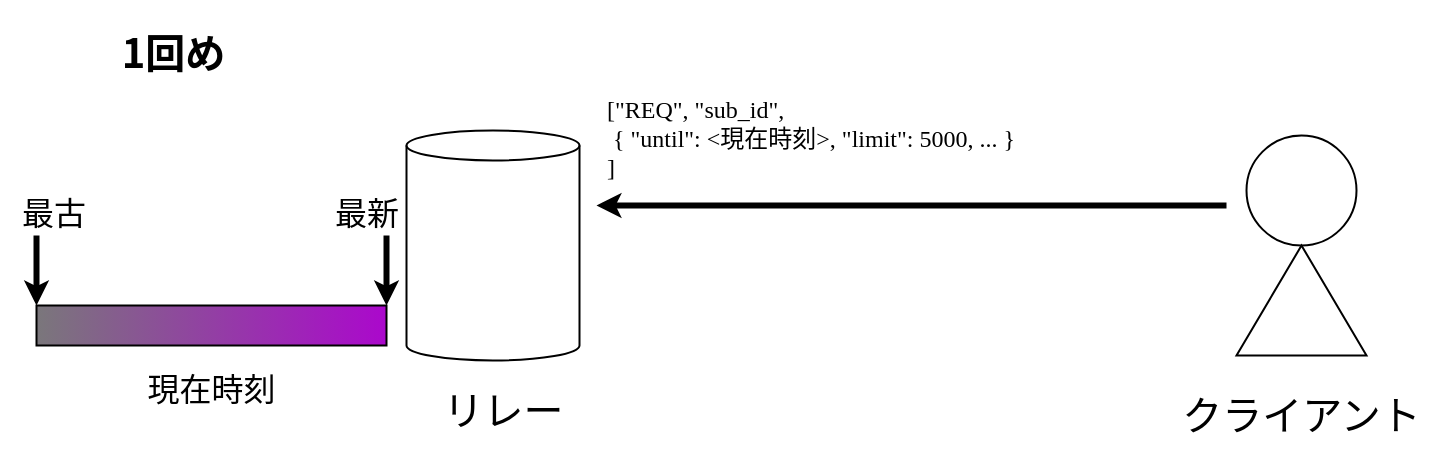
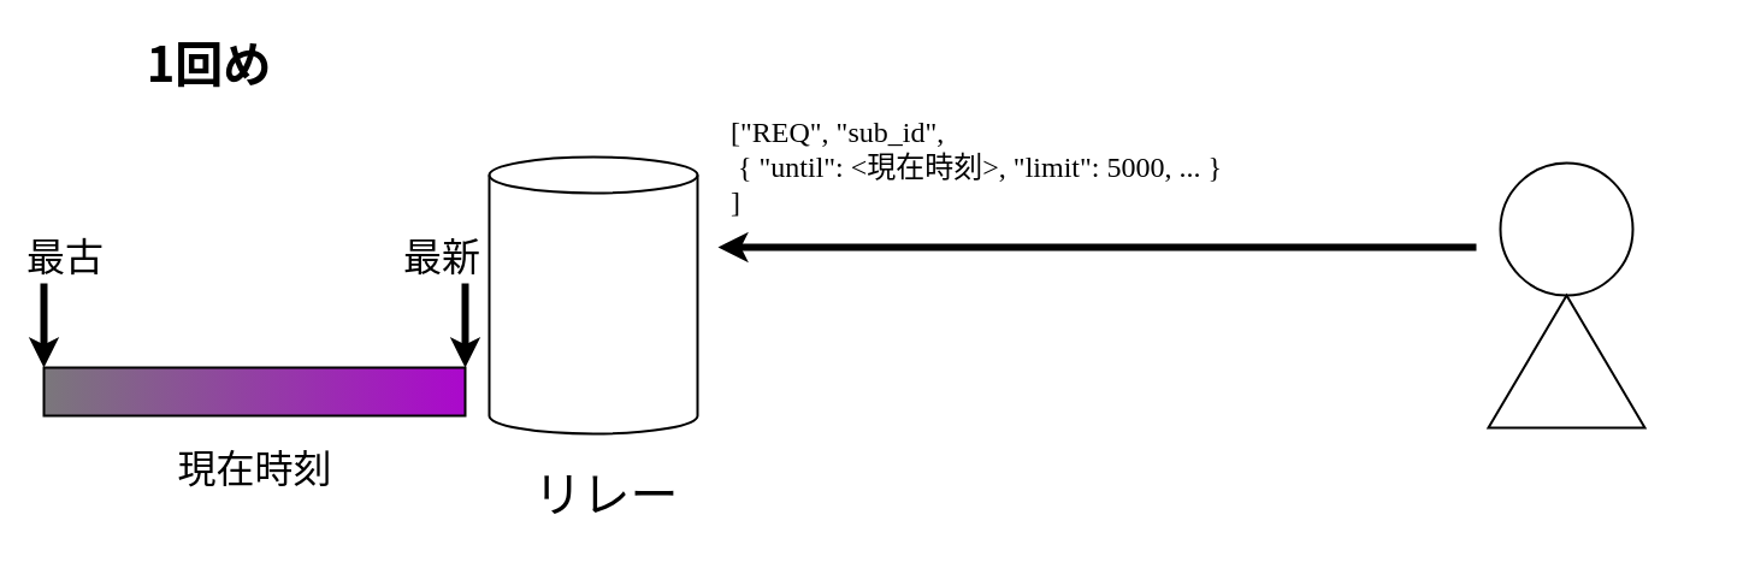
  <mxCell id="0" />
  <mxCell id="1" parent="0" />
  <mxCell id="2" value="" style="shape=cylinder3;whiteSpace=wrap;html=1;boundedLbl=1;backgroundOutline=1;size=15;strokeWidth=2;fontSize=40;fillColor=none;" parent="1" vertex="1"><mxGeometry x="406" y="130" width="173" height="230" as="geometry" /></mxCell>
  <mxCell id="3" value="" style="rounded=0;whiteSpace=wrap;html=1;strokeWidth=2;fontSize=40;fillColor=#AB08CC;gradientColor=#7A777B;gradientDirection=west;" parent="1" vertex="1"><mxGeometry x="36" y="305" width="350" height="40" as="geometry" /></mxCell>
  <mxCell id="4" value="" style="endArrow=classic;html=1;fontSize=40;strokeWidth=6;" parent="1" edge="1"><mxGeometry width="50" height="50" relative="1" as="geometry"><mxPoint x="1226" y="205" as="sourcePoint" /><mxPoint x="596" y="205" as="targetPoint" /></mxGeometry></mxCell>
- <mxCell id="5" value="クライアント" style="text;html=1;align=center;verticalAlign=middle;resizable=0;points=[];autosize=1;strokeColor=none;fillColor=none;fontSize=40;strokeWidth=2;" parent="1" vertex="1"><mxGeometry x="1171" y="385" width="260" height="60" as="geometry" /></mxCell>
  <mxCell id="6" value="リレー" style="text;html=1;align=center;verticalAlign=middle;resizable=0;points=[];autosize=1;strokeColor=none;fillColor=none;fontSize=40;strokeWidth=2;" parent="1" vertex="1"><mxGeometry x="432.5" y="380" width="140" height="60" as="geometry" /></mxCell>
  <mxCell id="7" value="" style="endArrow=classic;html=1;strokeWidth=6;fontSize=40;entryX=0;entryY=0;entryDx=0;entryDy=0;" parent="1" target="3" edge="1"><mxGeometry width="50" height="50" relative="1" as="geometry"><mxPoint x="36" y="235" as="sourcePoint" /><mxPoint x="33" y="265" as="targetPoint" /></mxGeometry></mxCell>
  <mxCell id="8" value="現在時刻" style="text;html=1;align=center;verticalAlign=middle;resizable=0;points=[];autosize=1;strokeColor=none;fillColor=none;fontSize=32;strokeWidth=2;" parent="1" vertex="1"><mxGeometry x="71" y="365" width="280" height="50" as="geometry" /></mxCell>
  <mxCell id="9" value="" style="endArrow=classic;html=1;strokeWidth=6;fontSize=40;entryX=1;entryY=0;entryDx=0;entryDy=0;" parent="1" target="3" edge="1"><mxGeometry width="50" height="50" relative="1" as="geometry"><mxPoint x="386" y="235" as="sourcePoint" /><mxPoint x="363" y="285" as="targetPoint" /></mxGeometry></mxCell>
  <mxCell id="10" value="最古" style="text;html=1;align=left;verticalAlign=middle;resizable=0;points=[];autosize=1;strokeColor=none;fillColor=none;fontSize=32;" parent="1" vertex="1"><mxGeometry x="20" y="189" width="90" height="50" as="geometry" /></mxCell>
  <mxCell id="11" value="最新" style="text;html=1;align=right;verticalAlign=middle;resizable=0;points=[];autosize=1;strokeColor=none;fillColor=none;fontSize=32;" parent="1" vertex="1"><mxGeometry x="310" y="189" width="90" height="50" as="geometry" /></mxCell>
  <mxCell id="12" value="" style="group" parent="1" vertex="1" connectable="0"><mxGeometry x="1236" y="135" width="130" height="220" as="geometry" /></mxCell>
  <mxCell id="13" value="" style="ellipse;whiteSpace=wrap;html=1;aspect=fixed;fontSize=40;fillColor=none;strokeWidth=2;" parent="12" vertex="1"><mxGeometry x="10" width="110" height="110" as="geometry" /></mxCell>
  <mxCell id="14" value="" style="triangle;whiteSpace=wrap;html=1;fontSize=40;rotation=-90;fillColor=none;strokeWidth=2;" parent="12" vertex="1"><mxGeometry x="10" y="100" width="110" height="130" as="geometry" /></mxCell>
  <mxCell id="15" value="1回め" style="text;html=1;align=center;verticalAlign=middle;resizable=0;points=[];autosize=1;strokeColor=none;fillColor=none;fontFamily=Noto Sans CJK JP;fontSize=40;fontStyle=1" parent="1" vertex="1"><mxGeometry x="108" y="20" width="130" height="60" as="geometry" /></mxCell>
  <mxCell id="16" value="[&quot;REQ&quot;, &quot;sub_id&quot;, &lt;br style=&quot;font-size: 24px;&quot;&gt;&amp;nbsp;{ &quot;until&quot;: &amp;lt;現在時刻&amp;gt;, &quot;limit&quot;: 5000, ... }&lt;br style=&quot;font-size: 24px;&quot;&gt;]" style="text;html=1;align=left;verticalAlign=middle;resizable=0;points=[];autosize=1;strokeColor=none;fillColor=none;fontSize=24;strokeWidth=2;fontFamily=JetBrains Mono;" vertex="1" parent="1"><mxGeometry x="605" y="89" width="640" height="100" as="geometry" /></mxCell>
